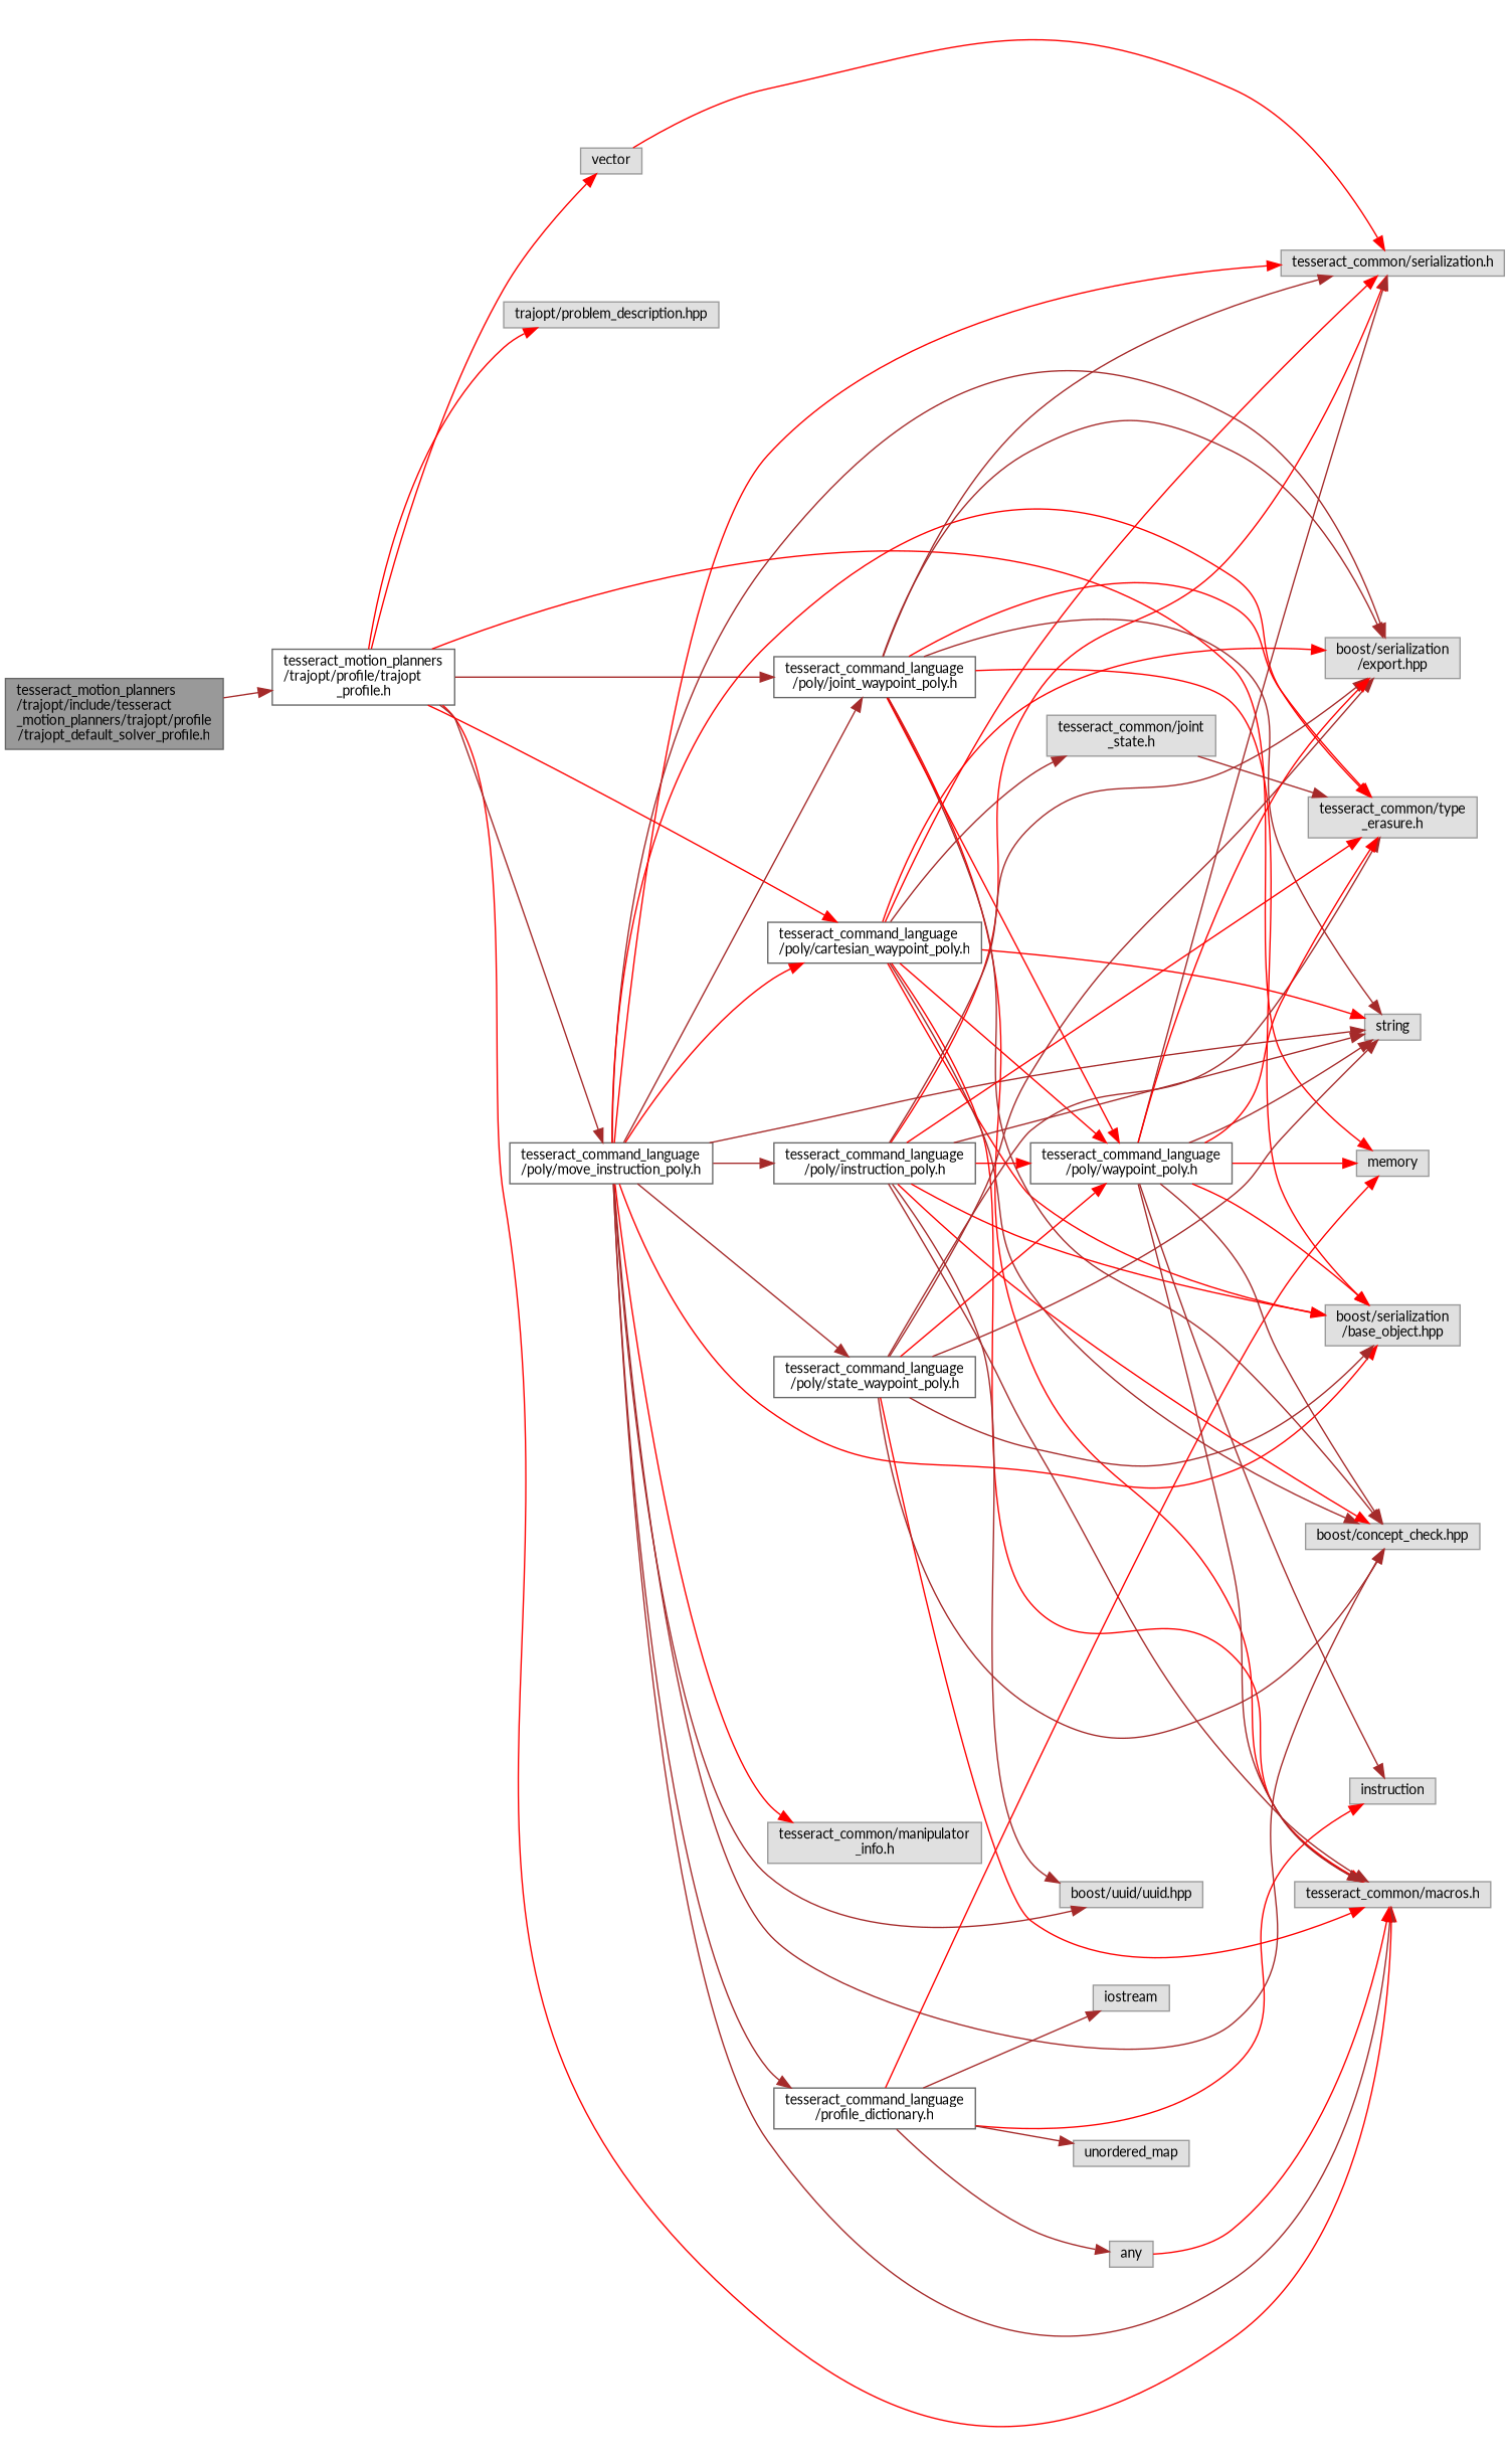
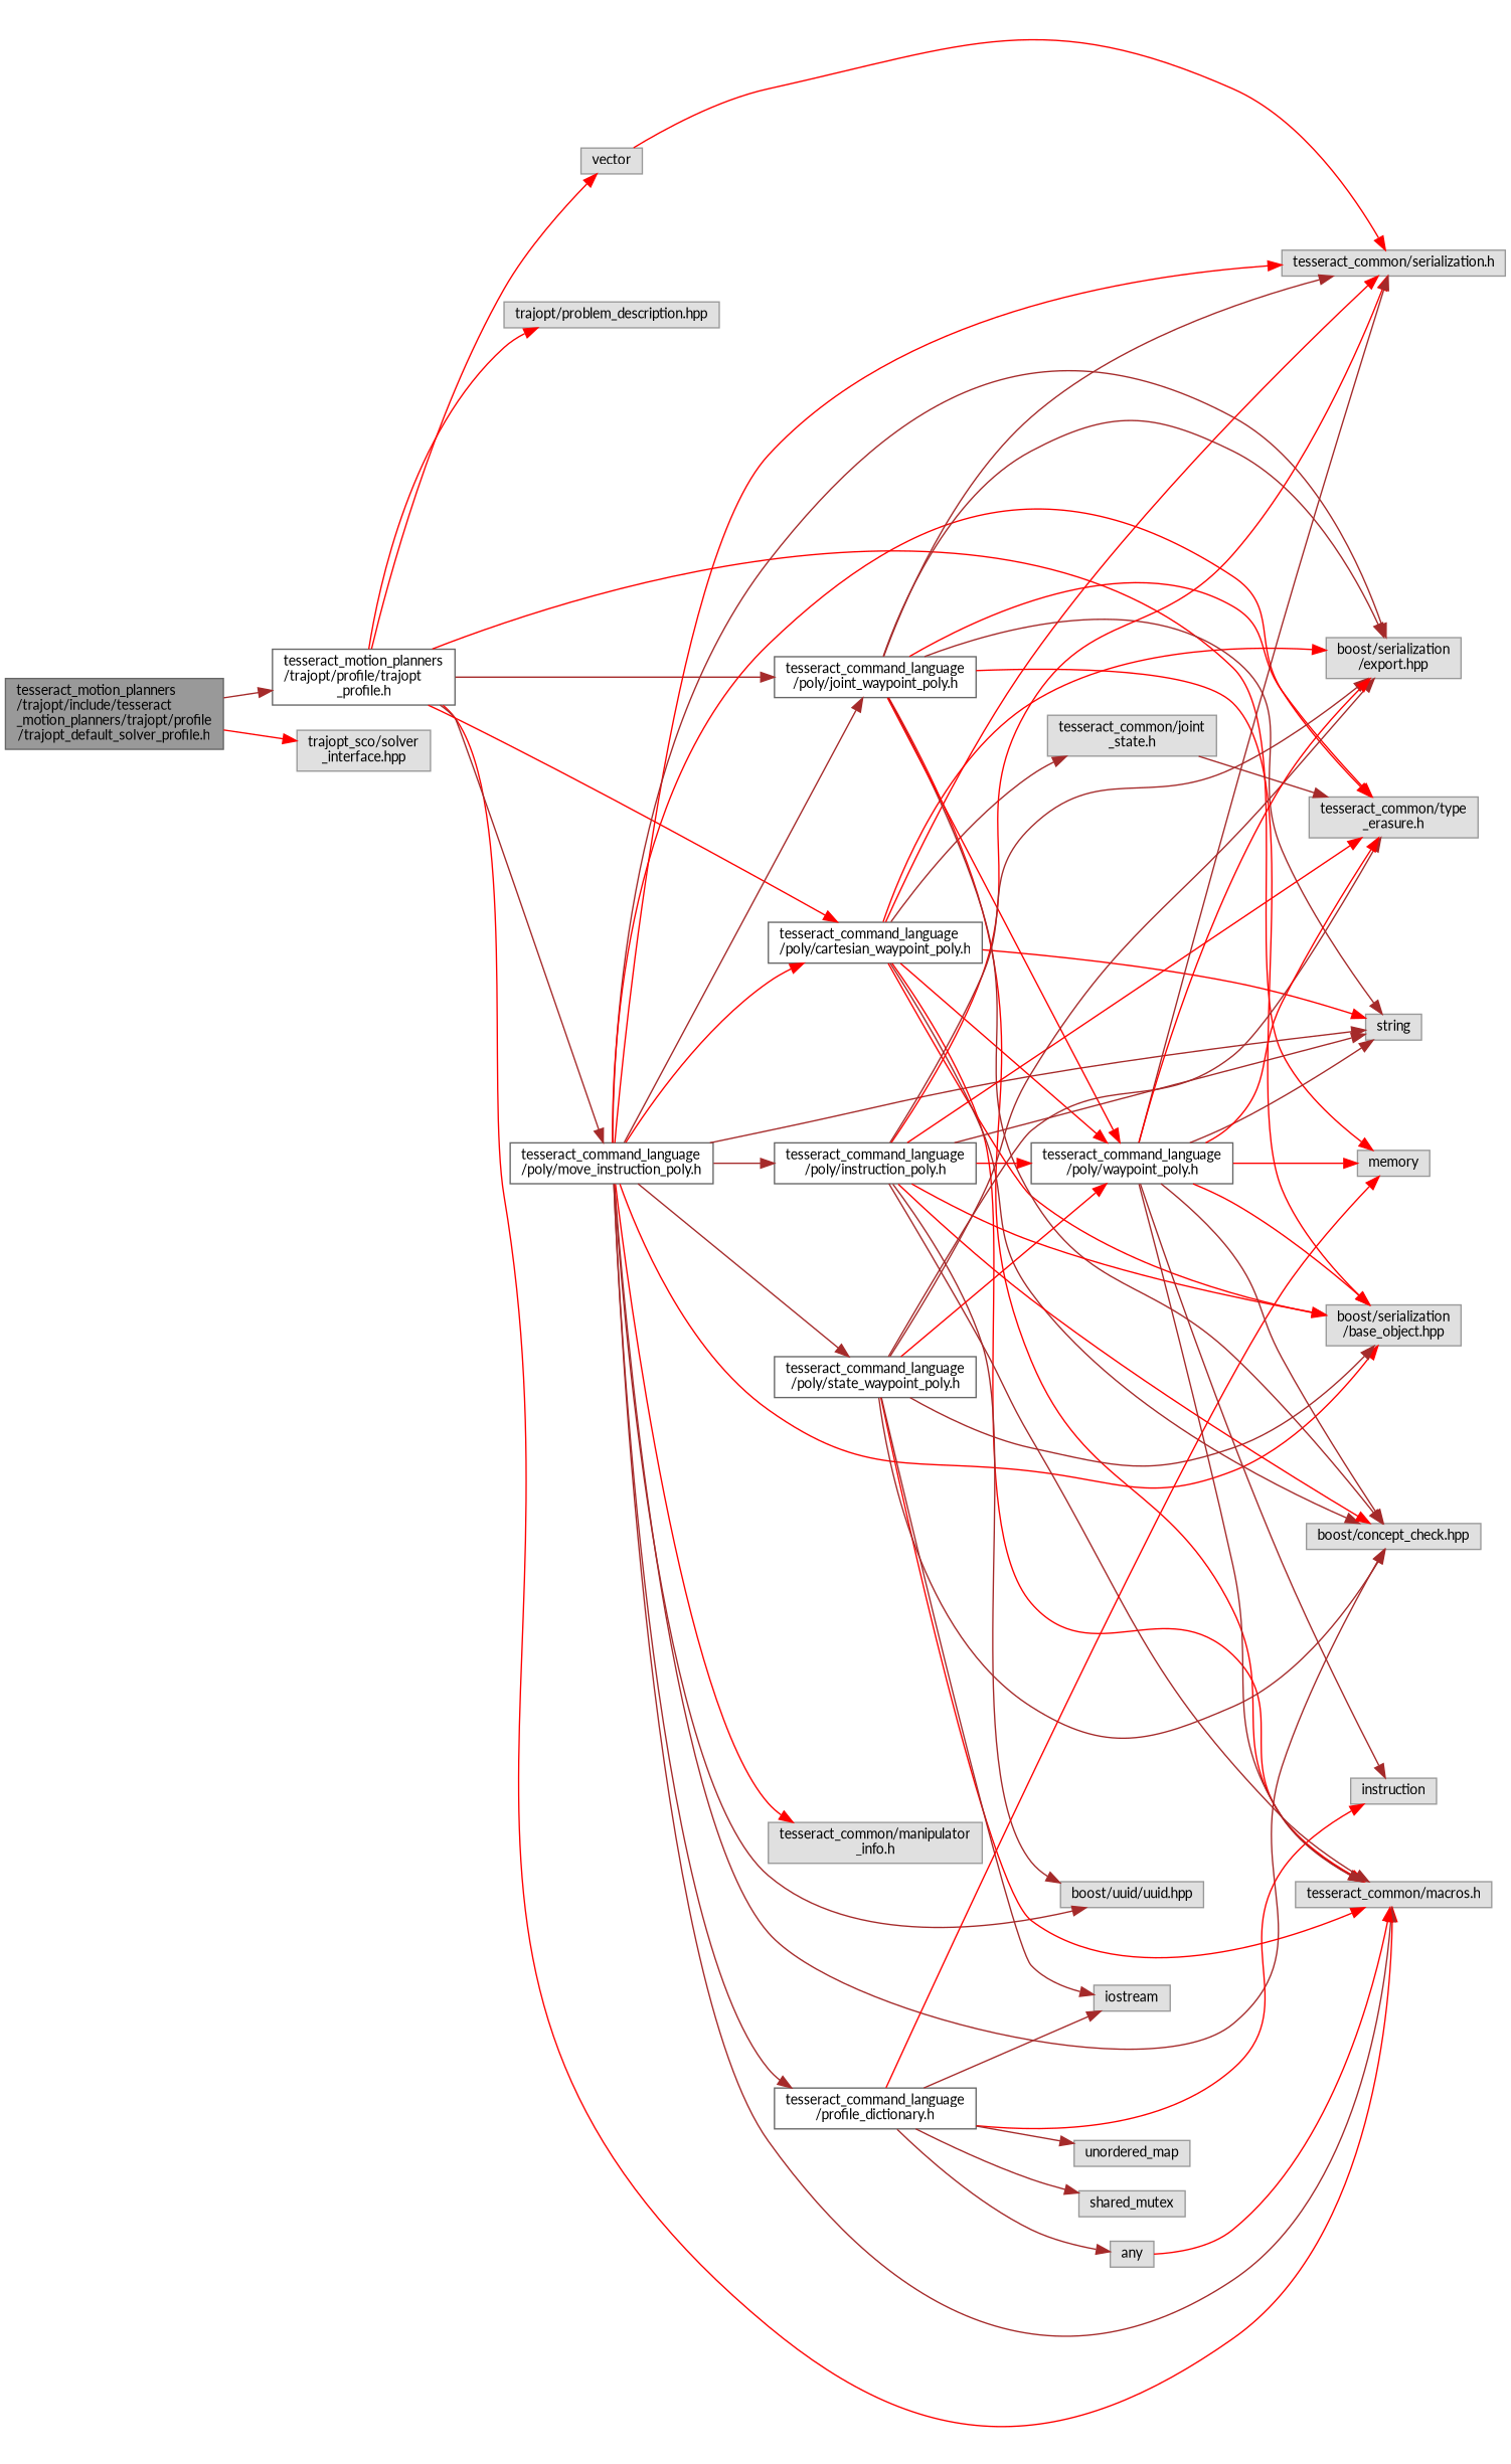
  digraph {
    fontname=Lato
    rankdir=LR
    node [color=grey60 fillcolor="#E0E0E0" fontname=Lato fontsize=10 shape=box style=filled]
    edge [color=brown fontname=Lato fontsize=10 labelfontname=Helvetica labelfontsize=10 style=solid]
    n1 [color=gray40 fillcolor=grey60 fontcolor=black height=0.2 label="tesseract_motion_planners\l/trajopt/include/tesseract\l_motion_planners/trajopt/profile\l/trajopt_default_solver_profile.h" width=0.4]
    n2 [color=grey40 fillcolor=white height=0.2 label="tesseract_motion_planners\l/trajopt/profile/trajopt\l_profile.h" width=0.4]
+   n3 [height=0.2 label="trajopt_sco/solver\l_interface.hpp" width=0.4]
    n4 [height=0.2 label="tesseract_common/macros.h" width=0.4]
    n5 [height=0.2 label="trajopt/problem_description.hpp" width=0.4]
    n6 [height=0.2 label=vector width=0.4]
    n7 [height=0.2 label=memory width=0.4]
    n8 [color=grey40 fillcolor=white height=0.2 label="tesseract_command_language\l/poly/move_instruction_poly.h" width=0.4]
    n9 [color=grey40 fillcolor=white height=0.2 label="tesseract_command_language\l/poly/cartesian_waypoint_poly.h" width=0.4]
    n10 [color=grey40 fillcolor=white height=0.2 label="tesseract_command_language\l/poly/joint_waypoint_poly.h" width=0.4]
    n11 [height=0.2 label="tesseract_common/serialization.h" width=0.4]
    n12 [height=0.2 label=string width=0.4]
    n13 [height=0.2 label="boost/serialization\l/base_object.hpp" width=0.4]
    n14 [height=0.2 label="boost/serialization\l/export.hpp" width=0.4]
    n15 [height=0.2 label="boost/concept_check.hpp" width=0.4]
    n16 [height=0.2 label="boost/uuid/uuid.hpp" width=0.4]
    n17 [color=grey40 fillcolor=white height=0.2 label="tesseract_command_language\l/poly/instruction_poly.h" width=0.4]
    n18 [height=0.2 label="tesseract_common/type\l_erasure.h" width=0.4]
    n19 [color=grey40 fillcolor=white height=0.2 label="tesseract_command_language\l/poly/state_waypoint_poly.h" width=0.4]
    n20 [color=grey40 fillcolor=white height=0.2 label="tesseract_command_language\l/profile_dictionary.h" width=0.4]
    n21 [height=0.2 label="tesseract_common/manipulator\l_info.h" width=0.4]
    n22 [color=grey40 fillcolor=white height=0.2 label="tesseract_command_language\l/poly/waypoint_poly.h" width=0.4]
    n23 [height=0.2 label="tesseract_common/joint\l_state.h" width=0.4]
    n24 [height=0.2 label=instruction width=0.4]
    n25 [height=0.2 label=any width=0.4]
    n26 [height=0.2 label=iostream width=0.4]
    n27 [height=0.2 label=unordered_map width=0.4]
+   n28 [height=0.2 label=shared_mutex width=0.4]
    n1 -> n2
+   n1 -> n3 [color=red]
    n2 -> n4 [color=red]
    n2 -> n5 [color=red]
    n2 -> n6 [color=red]
    n2 -> n7 [color=red]
    n2 -> n8
    n2 -> n9 [color=red]
    n2 -> n10
    n6 -> n11 [color=red]
    n8 -> n4
    n8 -> n9 [color=red]
    n8 -> n10
    n8 -> n11 [color=red]
    n8 -> n12
    n8 -> n13 [color=red]
    n8 -> n14
    n8 -> n15
    n8 -> n16
    n8 -> n17
    n8 -> n18 [color=red]
    n8 -> n19
    n8 -> n20
    n8 -> n21 [color=red]
    n9 -> n4 [color=red]
    n9 -> n11 [color=red]
    n9 -> n12 [color=red]
    n9 -> n13 [color=red]
    n9 -> n14 [color=red]
    n9 -> n15
    n9 -> n22 [color=red]
    n9 -> n23
    n10 -> n4 [color=red]
    n10 -> n11
    n10 -> n12
    n10 -> n13 [color=red]
    n10 -> n14
    n10 -> n15
    n10 -> n18 [color=red]
    n10 -> n22 [color=red]
    n17 -> n4
    n17 -> n11 [color=red]
    n17 -> n12
    n17 -> n13 [color=red]
    n17 -> n14
    n17 -> n15 [color=red]
    n17 -> n16
    n17 -> n18 [color=red]
    n17 -> n22 [color=red]
    n19 -> n4 [color=red]
-   n19 -> n12
+   n19 -> n26
    n19 -> n13
    n19 -> n14
    n19 -> n15
    n19 -> n18
    n19 -> n22 [color=red]
    n20 -> n7 [color=red]
    n20 -> n24 [color=red]
    n20 -> n25
    n20 -> n26
    n20 -> n27
+   n20 -> n28
    n22 -> n4
    n22 -> n7 [color=red]
    n22 -> n11
    n22 -> n12
    n22 -> n13 [color=red]
    n22 -> n14 [color=red]
    n22 -> n15
    n22 -> n18 [color=red]
    n22 -> n24
    n23 -> n18
    n25 -> n4 [color=red]
  }
